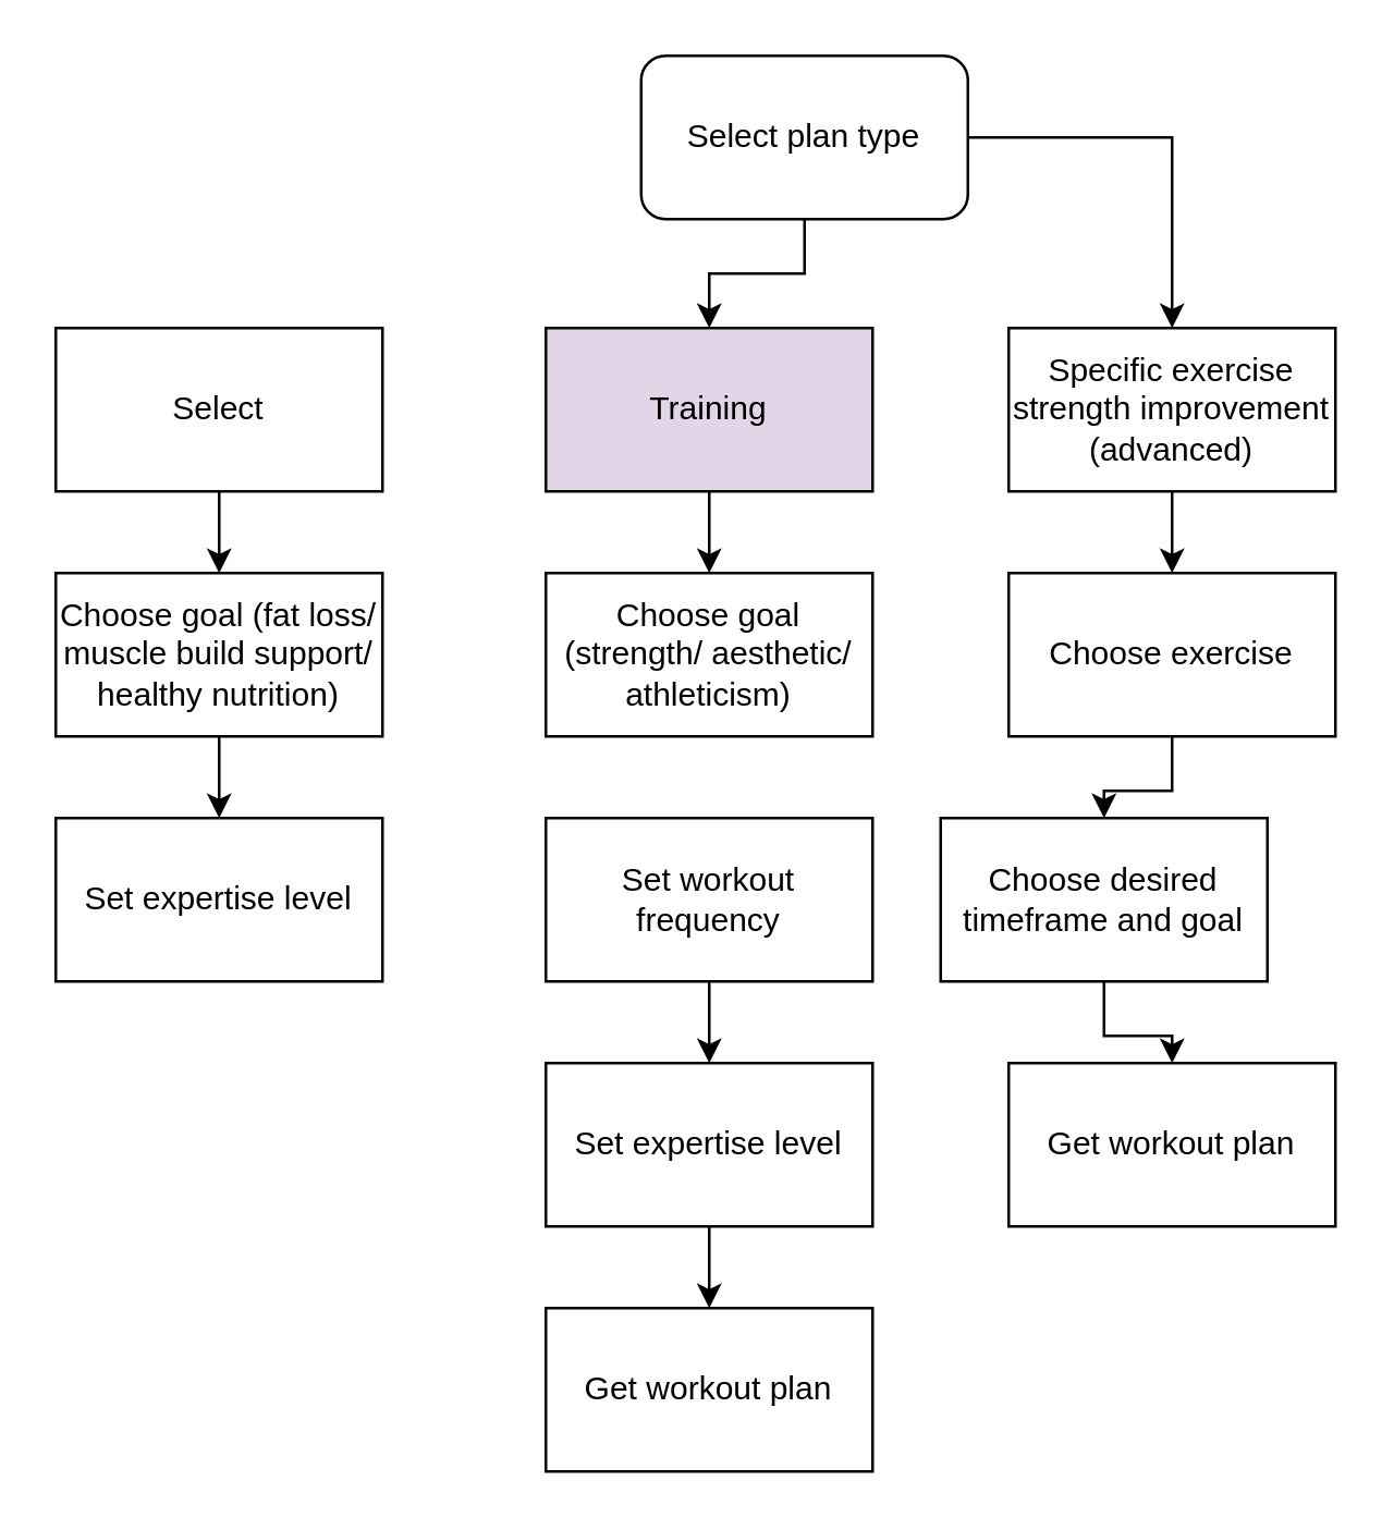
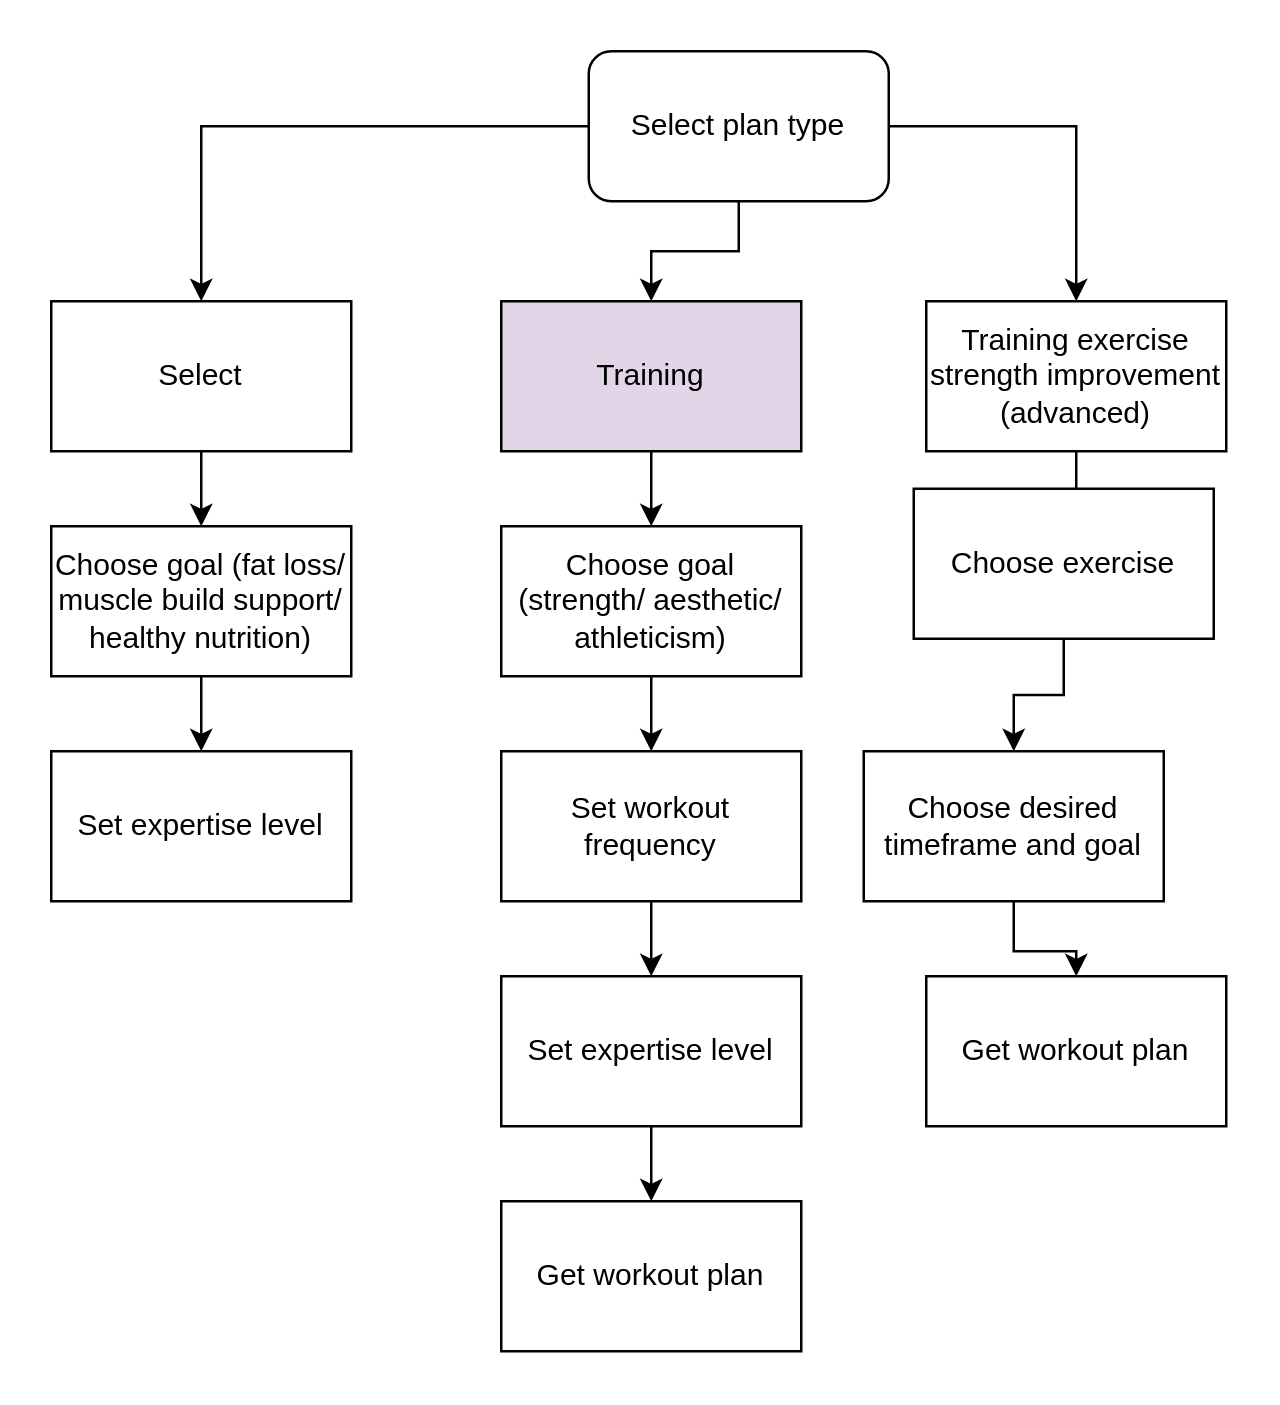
  <mxCell id="0" />
  <mxCell id="1" parent="0" />
+ <mxCell id="2" value="" style="edgeStyle=orthogonalEdgeStyle;rounded=0;orthogonalLoop=1;jettySize=auto;html=1;" parent="1" source="5" target="7" edge="1"><mxGeometry relative="1" as="geometry" /></mxCell>
  <mxCell id="3" style="edgeStyle=orthogonalEdgeStyle;rounded=0;orthogonalLoop=1;jettySize=auto;html=1;entryX=0.5;entryY=0;entryDx=0;entryDy=0;" parent="1" source="5" target="11" edge="1"><mxGeometry relative="1" as="geometry" /></mxCell>
  <mxCell id="4" style="edgeStyle=orthogonalEdgeStyle;rounded=0;orthogonalLoop=1;jettySize=auto;html=1;entryX=0.5;entryY=0;entryDx=0;entryDy=0;" parent="1" source="5" target="9" edge="1"><mxGeometry relative="1" as="geometry" /></mxCell>
  <mxCell id="5" value="Select plan type" style="rounded=1;whiteSpace=wrap;html=1;" parent="1" vertex="1"><mxGeometry x="235" y="20" width="120" height="60" as="geometry" /></mxCell>
  <mxCell id="6" value="" style="edgeStyle=orthogonalEdgeStyle;rounded=0;orthogonalLoop=1;jettySize=auto;html=1;" parent="1" source="7" target="25" edge="1"><mxGeometry relative="1" as="geometry" /></mxCell>
  <mxCell id="7" value="Select" style="whiteSpace=wrap;html=1;rounded=1;arcSize=0;" parent="1" vertex="1"><mxGeometry x="20" y="120" width="120" height="60" as="geometry" /></mxCell>
  <mxCell id="8" value="" style="edgeStyle=orthogonalEdgeStyle;rounded=0;orthogonalLoop=1;jettySize=auto;html=1;" parent="1" source="9" target="18" edge="1"><mxGeometry relative="1" as="geometry" /></mxCell>
  <mxCell id="9" value="Training" style="whiteSpace=wrap;html=1;rounded=1;arcSize=0;fillColor=#e1d5e7;" parent="1" vertex="1"><mxGeometry x="200" y="120" width="120" height="60" as="geometry" /></mxCell>
  <mxCell id="10" value="" style="edgeStyle=orthogonalEdgeStyle;rounded=0;orthogonalLoop=1;jettySize=auto;html=1;" parent="1" source="11" target="13" edge="1"><mxGeometry relative="1" as="geometry" /></mxCell>
- <mxCell id="11" value="Specific exercise strength improvement (advanced)" style="whiteSpace=wrap;html=1;rounded=1;arcSize=0;" parent="1" vertex="1"><mxGeometry x="370" y="120" width="120" height="60" as="geometry" /></mxCell>
+ <mxCell id="11" value="Training exercise strength improvement (advanced)" style="whiteSpace=wrap;html=1;rounded=1;arcSize=0;" parent="1" vertex="1"><mxGeometry x="370" y="120" width="120" height="60" as="geometry" /></mxCell>
  <mxCell id="12" value="" style="edgeStyle=orthogonalEdgeStyle;rounded=0;orthogonalLoop=1;jettySize=auto;html=1;" parent="1" source="13" target="15" edge="1"><mxGeometry relative="1" as="geometry" /></mxCell>
- <mxCell id="13" value="Choose exercise" style="whiteSpace=wrap;html=1;rounded=1;arcSize=0;" parent="1" vertex="1"><mxGeometry x="370" y="210" width="120" height="60" as="geometry" /></mxCell>
+ <mxCell id="13" value="Choose exercise" style="whiteSpace=wrap;html=1;rounded=1;arcSize=0;" parent="1" vertex="1"><mxGeometry x="365" y="195" width="120" height="60" as="geometry" /></mxCell>
  <mxCell id="14" value="" style="edgeStyle=orthogonalEdgeStyle;rounded=0;orthogonalLoop=1;jettySize=auto;html=1;" parent="1" source="15" target="16" edge="1"><mxGeometry relative="1" as="geometry" /></mxCell>
  <mxCell id="15" value="Choose desired timeframe and goal" style="whiteSpace=wrap;html=1;rounded=1;arcSize=0;" parent="1" vertex="1"><mxGeometry x="345" y="300" width="120" height="60" as="geometry" /></mxCell>
  <mxCell id="16" value="Get workout plan" style="whiteSpace=wrap;html=1;rounded=1;arcSize=0;" parent="1" vertex="1"><mxGeometry x="370" y="390" width="120" height="60" as="geometry" /></mxCell>
+ <mxCell id="17" value="" style="edgeStyle=orthogonalEdgeStyle;rounded=0;orthogonalLoop=1;jettySize=auto;html=1;" parent="1" source="18" target="20" edge="1"><mxGeometry relative="1" as="geometry" /></mxCell>
  <mxCell id="18" value="Choose goal (strength/&amp;nbsp;aesthetic/ athleticism)" style="whiteSpace=wrap;html=1;rounded=1;arcSize=0;" parent="1" vertex="1"><mxGeometry x="200" y="210" width="120" height="60" as="geometry" /></mxCell>
  <mxCell id="19" value="" style="edgeStyle=orthogonalEdgeStyle;rounded=0;orthogonalLoop=1;jettySize=auto;html=1;" parent="1" source="20" target="22" edge="1"><mxGeometry relative="1" as="geometry" /></mxCell>
  <mxCell id="20" value="Set workout frequency" style="whiteSpace=wrap;html=1;rounded=1;arcSize=0;" parent="1" vertex="1"><mxGeometry x="200" y="300" width="120" height="60" as="geometry" /></mxCell>
  <mxCell id="21" style="edgeStyle=orthogonalEdgeStyle;rounded=0;orthogonalLoop=1;jettySize=auto;html=1;entryX=0.5;entryY=0;entryDx=0;entryDy=0;" parent="1" source="22" target="23" edge="1"><mxGeometry relative="1" as="geometry" /></mxCell>
  <mxCell id="22" value="Set expertise level" style="whiteSpace=wrap;html=1;rounded=1;arcSize=0;" parent="1" vertex="1"><mxGeometry x="200" y="390" width="120" height="60" as="geometry" /></mxCell>
  <mxCell id="23" value="Get workout plan" style="whiteSpace=wrap;html=1;rounded=1;arcSize=0;" parent="1" vertex="1"><mxGeometry x="200" y="480" width="120" height="60" as="geometry" /></mxCell>
  <mxCell id="24" value="" style="edgeStyle=orthogonalEdgeStyle;rounded=0;orthogonalLoop=1;jettySize=auto;html=1;" parent="1" source="25" target="26" edge="1"><mxGeometry relative="1" as="geometry" /></mxCell>
  <mxCell id="25" value="Choose goal (fat loss/ muscle build support/ healthy nutrition)" style="whiteSpace=wrap;html=1;rounded=1;arcSize=0;" parent="1" vertex="1"><mxGeometry x="20" y="210" width="120" height="60" as="geometry" /></mxCell>
  <mxCell id="26" value="Set expertise level" style="whiteSpace=wrap;html=1;rounded=1;arcSize=0;" parent="1" vertex="1"><mxGeometry x="20" y="300" width="120" height="60" as="geometry" /></mxCell>
